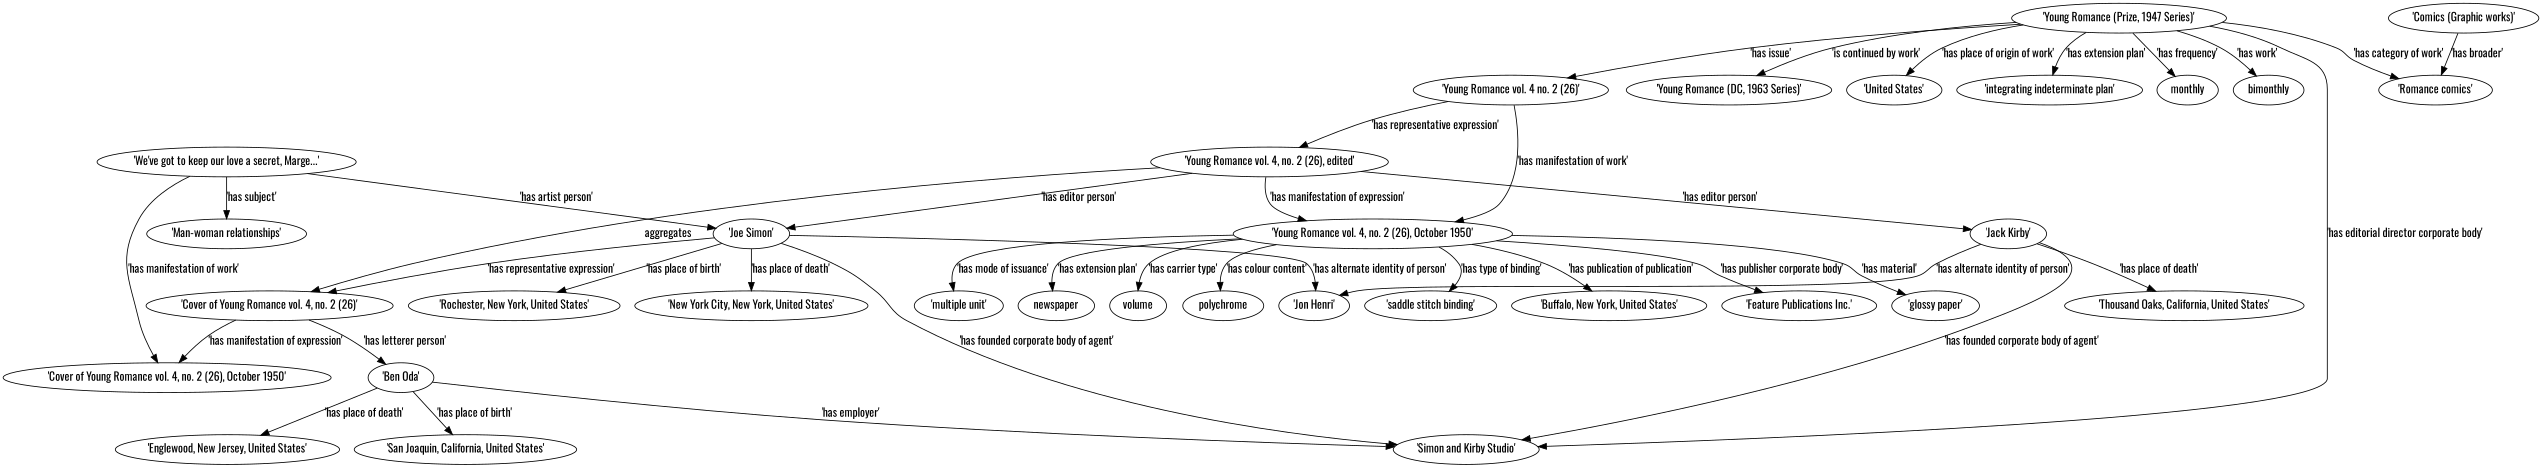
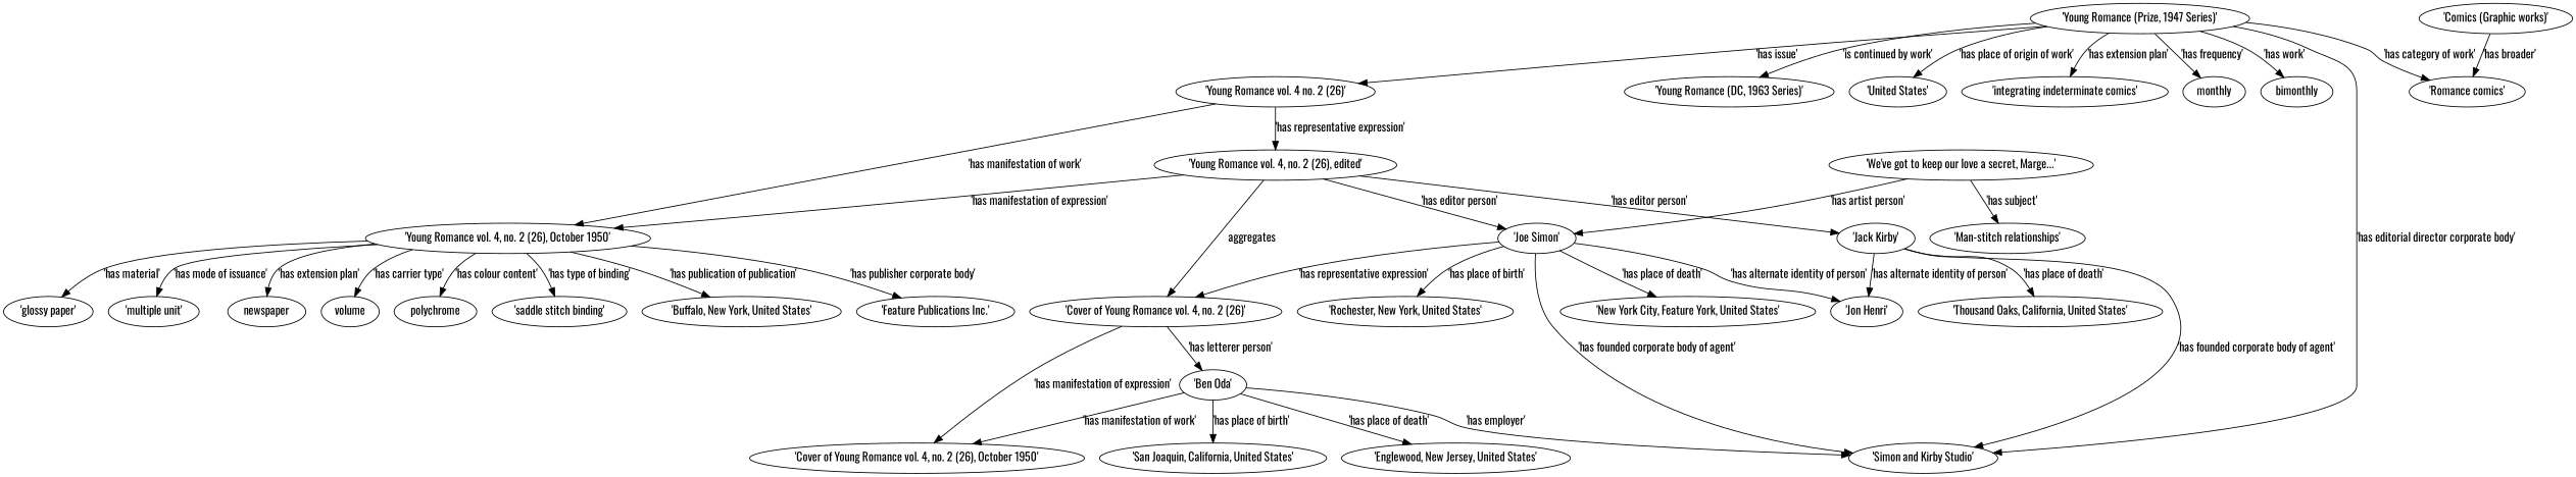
  digraph {
    fontname=Oswald
    node [fontname=Oswald]
    edge [fontname=Oswald]
    "'Cover of Young Romance vol. 4, no. 2 (26)'"
    "'Cover of Young Romance vol. 4, no. 2 (26), October 1950'"
    "'Ben Oda'"
    "'Simon and Kirby Studio'"
    "'Englewood, New Jersey, United States'"
    "'San Joaquin, California, United States'"
    "'Jack Kirby'"
    "'Jon Henri'"
    "'Thousand Oaks, California, United States'"
    "'Young Romance vol. 4, no. 2 (26), October 1950'"
    "'Feature Publications Inc.'"
    "'glossy paper'"
    "'multiple unit'"
    newspaper
    volume
    polychrome
    "'saddle stitch binding'"
    "'Buffalo, New York, United States'"
    "'Young Romance vol. 4, no. 2 (26), edited'"
    "'Joe Simon'"
-   "'New York City, New York, United States'"
+   "'New York City, New York, United States'" [label="'New York City, Feature York, United States'"]
    "'Rochester, New York, United States'"
    "'Young Romance (Prize, 1947 Series)'"
    "'Young Romance vol. 4 no. 2 (26)'"
    "'Romance comics'"
    "'Young Romance (DC, 1963 Series)'"
    "'United States'"
-   "'integrating indeterminate plan'"
+   "'integrating indeterminate plan'" [label="'integrating indeterminate comics'"]
    monthly
    bimonthly
    "'Comics (Graphic works)'"
    "'We\'ve got to keep our love a secret, Marge...'"
-   "'Man-woman relationships'"
+   "'Man-woman relationships'" [label="'Man-stitch relationships'"]
    "'Cover of Young Romance vol. 4, no. 2 (26)'" -> "'Cover of Young Romance vol. 4, no. 2 (26), October 1950'" [label="'has manifestation of expression'"]
    "'Cover of Young Romance vol. 4, no. 2 (26)'" -> "'Ben Oda'" [label="'has letterer person'"]
    "'Ben Oda'" -> "'Simon and Kirby Studio'" [label="'has employer'"]
    "'Ben Oda'" -> "'Englewood, New Jersey, United States'" [label="'has place of death'"]
    "'Ben Oda'" -> "'San Joaquin, California, United States'" [label="'has place of birth'"]
    "'Jack Kirby'" -> "'Simon and Kirby Studio'" [label="'has founded corporate body of agent'"]
    "'Jack Kirby'" -> "'Jon Henri'" [label="'has alternate identity of person'"]
    "'Jack Kirby'" -> "'Thousand Oaks, California, United States'" [label="'has place of death'"]
    "'Young Romance vol. 4, no. 2 (26), October 1950'" -> "'Feature Publications Inc.'" [label="'has publisher corporate body'"]
    "'Young Romance vol. 4, no. 2 (26), October 1950'" -> "'glossy paper'" [label="'has material'"]
    "'Young Romance vol. 4, no. 2 (26), October 1950'" -> "'multiple unit'" [label="'has mode of issuance'"]
    "'Young Romance vol. 4, no. 2 (26), October 1950'" -> newspaper [label="'has extension plan'"]
    "'Young Romance vol. 4, no. 2 (26), October 1950'" -> volume [label="'has carrier type'"]
    "'Young Romance vol. 4, no. 2 (26), October 1950'" -> polychrome [label="'has colour content'"]
    "'Young Romance vol. 4, no. 2 (26), October 1950'" -> "'saddle stitch binding'" [label="'has type of binding'"]
    "'Young Romance vol. 4, no. 2 (26), October 1950'" -> "'Buffalo, New York, United States'" [label="'has publication of publication'"]
    "'Young Romance vol. 4, no. 2 (26), edited'" -> "'Cover of Young Romance vol. 4, no. 2 (26)'" [label=aggregates]
    "'Young Romance vol. 4, no. 2 (26), edited'" -> "'Jack Kirby'" [label="'has editor person'"]
    "'Young Romance vol. 4, no. 2 (26), edited'" -> "'Young Romance vol. 4, no. 2 (26), October 1950'" [label="'has manifestation of expression'"]
    "'Young Romance vol. 4, no. 2 (26), edited'" -> "'Joe Simon'" [label="'has editor person'"]
    "'Joe Simon'" -> "'Cover of Young Romance vol. 4, no. 2 (26)'" [label="'has representative expression'"]
    "'Joe Simon'" -> "'Simon and Kirby Studio'" [label="'has founded corporate body of agent'"]
    "'Joe Simon'" -> "'Jon Henri'" [label="'has alternate identity of person'"]
    "'Joe Simon'" -> "'New York City, New York, United States'" [label="'has place of death'"]
    "'Joe Simon'" -> "'Rochester, New York, United States'" [label="'has place of birth'"]
    "'Young Romance (Prize, 1947 Series)'" -> "'Simon and Kirby Studio'" [label="'has editorial director corporate body'"]
    "'Young Romance (Prize, 1947 Series)'" -> "'Young Romance vol. 4 no. 2 (26)'" [label="'has issue'"]
    "'Young Romance (Prize, 1947 Series)'" -> "'Romance comics'" [label="'has category of work'"]
    "'Young Romance (Prize, 1947 Series)'" -> "'Young Romance (DC, 1963 Series)'" [label="'is continued by work'"]
    "'Young Romance (Prize, 1947 Series)'" -> "'United States'" [label="'has place of origin of work'"]
    "'Young Romance (Prize, 1947 Series)'" -> "'integrating indeterminate plan'" [label="'has extension plan'"]
    "'Young Romance (Prize, 1947 Series)'" -> monthly [label="'has frequency'"]
    "'Young Romance (Prize, 1947 Series)'" -> bimonthly [label="'has work'"]
    "'Young Romance vol. 4 no. 2 (26)'" -> "'Young Romance vol. 4, no. 2 (26), October 1950'" [label="'has manifestation of work'"]
    "'Young Romance vol. 4 no. 2 (26)'" -> "'Young Romance vol. 4, no. 2 (26), edited'" [label="'has representative expression'"]
    "'Comics (Graphic works)'" -> "'Romance comics'" [label="'has broader'"]
-   "'We\'ve got to keep our love a secret, Marge...'" -> "'Cover of Young Romance vol. 4, no. 2 (26), October 1950'" [label="'has manifestation of work'"]
+   "'Ben Oda'" -> "'Cover of Young Romance vol. 4, no. 2 (26), October 1950'" [label="'has manifestation of work'"]
    "'We\'ve got to keep our love a secret, Marge...'" -> "'Joe Simon'" [label="'has artist person'"]
    "'We\'ve got to keep our love a secret, Marge...'" -> "'Man-woman relationships'" [label="'has subject'"]
  }
